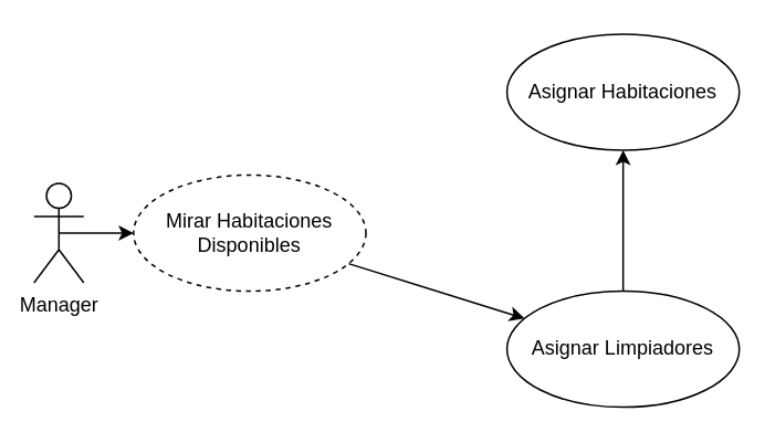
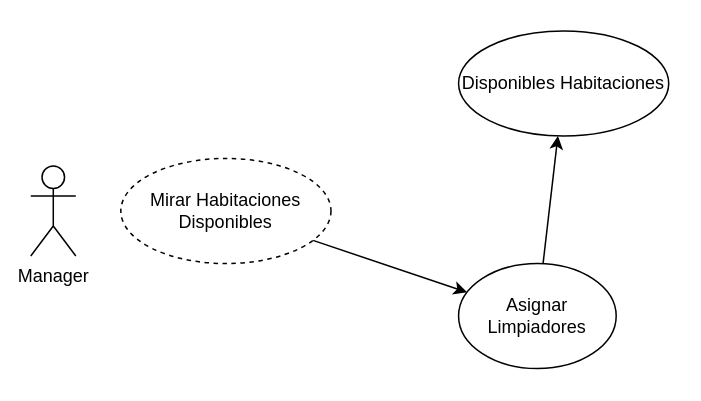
  <mxCell id="0" />
  <mxCell id="1" parent="0" />
  <mxCell id="2" style="edgeStyle=none;html=1;" edge="1" parent="1" source="3" target="7"><mxGeometry relative="1" as="geometry" /></mxCell>
  <mxCell id="3" value="Mirar Habitaciones Disponibles" style="ellipse;whiteSpace=wrap;html=1;dashed=1;" parent="1" vertex="1"><mxGeometry x="80" y="105" width="140" height="70" as="geometry" /></mxCell>
- <mxCell id="4" style="edgeStyle=none;html=1;exitX=0.5;exitY=0.5;exitDx=0;exitDy=0;exitPerimeter=0;" parent="1" source="5" target="3" edge="1"><mxGeometry relative="1" as="geometry"><mxPoint x="-10" y="70" as="targetPoint" /></mxGeometry></mxCell>
  <mxCell id="5" value="Manager" style="shape=umlActor;verticalLabelPosition=bottom;verticalAlign=top;html=1;" parent="1" vertex="1"><mxGeometry x="20" y="110" width="30" height="60" as="geometry" /></mxCell>
  <mxCell id="6" style="edgeStyle=none;html=1;" edge="1" parent="1" source="7" target="8"><mxGeometry relative="1" as="geometry" /></mxCell>
- <mxCell id="7" value="Asignar Limpiadores" style="ellipse;whiteSpace=wrap;html=1;" vertex="1" parent="1"><mxGeometry x="305" y="175" width="140" height="70" as="geometry" /></mxCell>
- <mxCell id="8" value="Asignar Habitaciones" style="ellipse;whiteSpace=wrap;html=1;" vertex="1" parent="1"><mxGeometry x="305" y="20" width="140" height="70" as="geometry" /></mxCell>
+ <mxCell id="7" value="Asignar Limpiadores" style="ellipse;whiteSpace=wrap;html=1;" vertex="1" parent="1"><mxGeometry x="305" y="175" width="105" height="70" as="geometry" /></mxCell>
+ <mxCell id="8" value="Disponibles Habitaciones" style="ellipse;whiteSpace=wrap;html=1;" vertex="1" parent="1"><mxGeometry x="305" y="20" width="140" height="70" as="geometry" /></mxCell>
